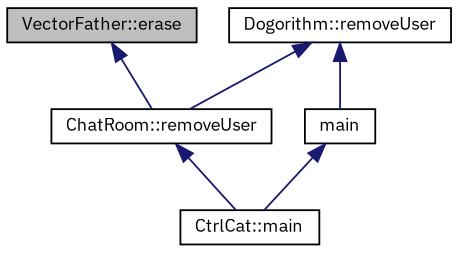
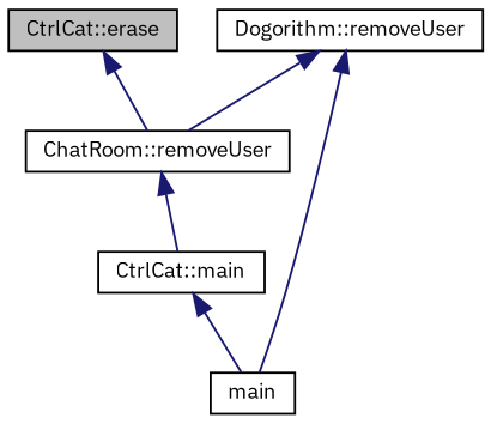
  digraph {
    fontname="IBM Plex Sans"
    rankdir=TB
    node [color=black fillcolor=white fontname="IBM Plex Sans" fontsize=10 shape=record style=filled]
    edge [color=midnightblue dir=back fontname="IBM Plex Sans" fontsize=10 labelfontname=Helvetica labelfontsize=10 style=solid]
-   n1 [fillcolor=grey75 fontcolor=black height=0.2 label="VectorFather::erase" width=0.4]
+   n1 [fillcolor=grey75 fontcolor=black height=0.2 label="CtrlCat::erase" width=0.4]
    n2 [height=0.2 label="ChatRoom::removeUser" width=0.4]
    n3 [height=0.2 label="CtrlCat::main" width=0.4]
    n4 [height=0.2 label=main width=0.4]
    n5 [height=0.2 label="Dogorithm::removeUser" width=0.4]
    n1 -> n2
    n2 -> n3
-   n4 -> n3
+   n3 -> n4
    n5 -> n2
    n5 -> n4
  }
